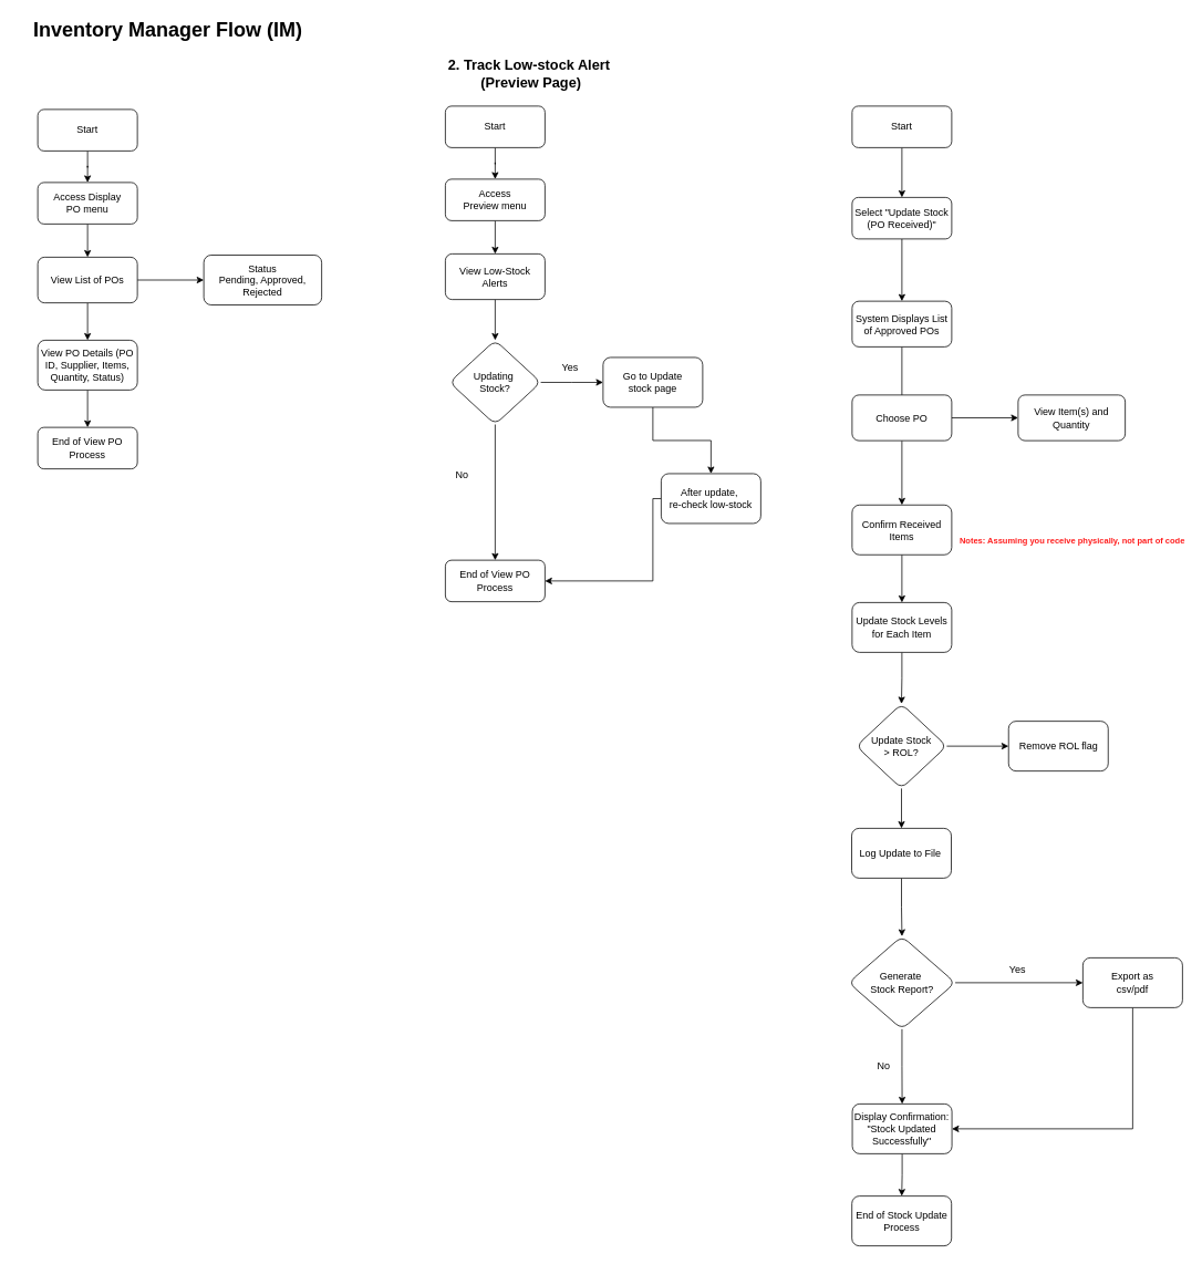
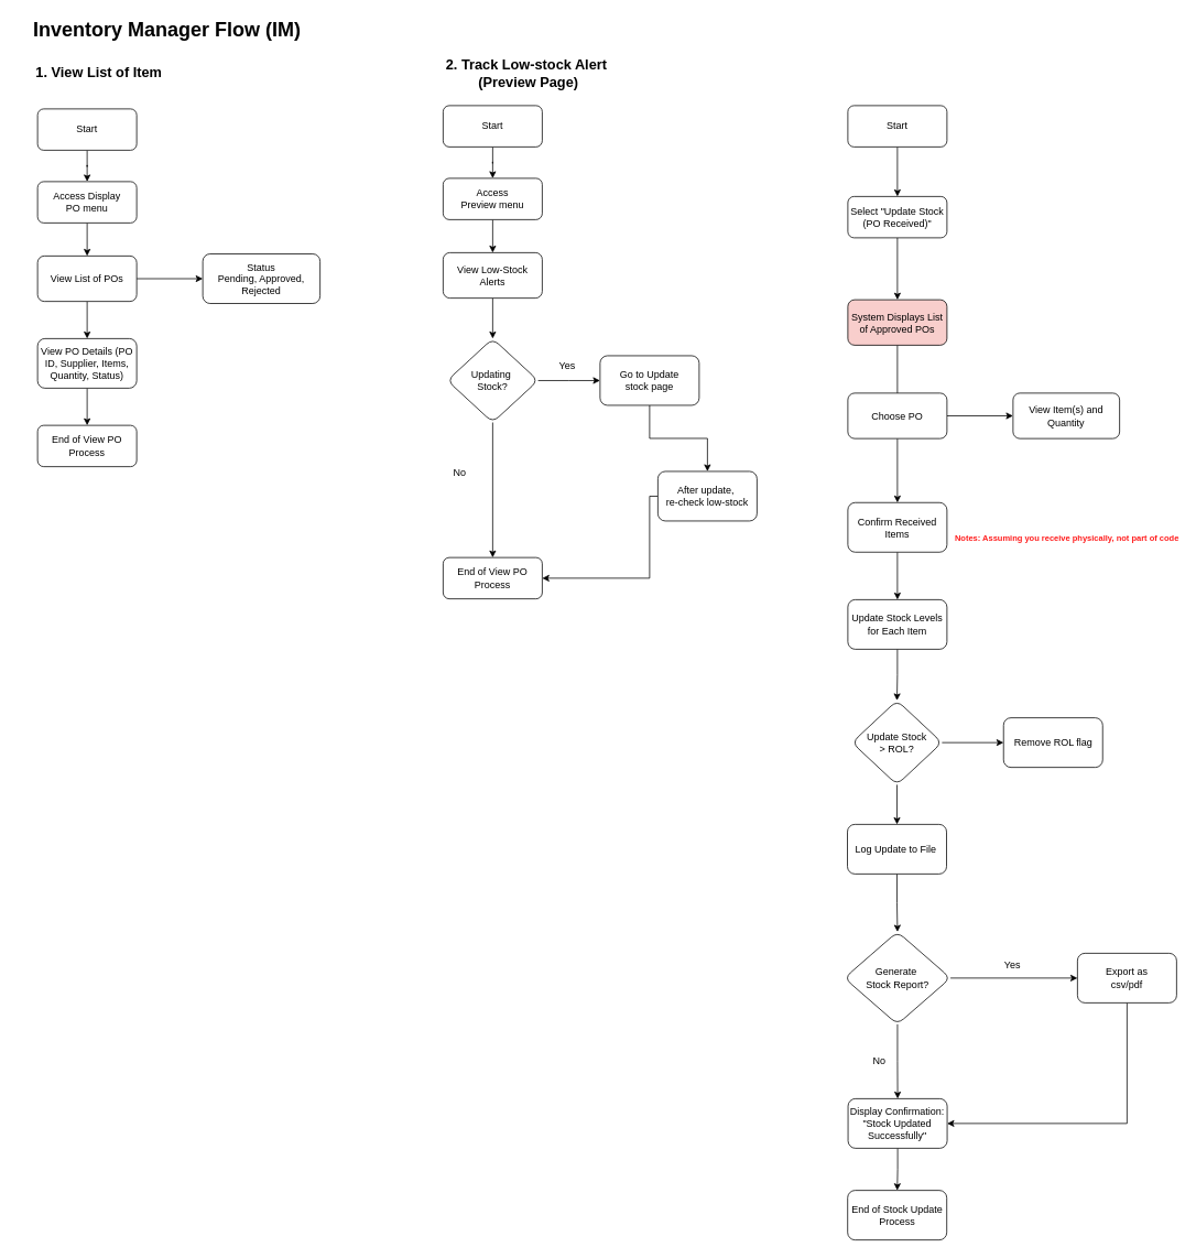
  <mxCell id="0" />
  <mxCell id="1" parent="0" />
  <mxCell id="2" value="Inventory Manager Flow (IM)" style="text;html=1;align=center;verticalAlign=middle;whiteSpace=wrap;rounded=0;fontSize=24;fontStyle=1" parent="1" vertex="1"><mxGeometry x="20" y="20" width="364" height="30" as="geometry" /></mxCell>
+ <mxCell id="3" value="1. View List of Item" style="text;html=1;align=center;verticalAlign=middle;whiteSpace=wrap;rounded=0;fontSize=17;fontStyle=1" parent="1" vertex="1"><mxGeometry x="27" y="73" width="185" height="30" as="geometry" /></mxCell>
  <mxCell id="4" value="" style="edgeStyle=orthogonalEdgeStyle;rounded=0;orthogonalLoop=1;jettySize=auto;html=1;" parent="1" source="5" target="7" edge="1"><mxGeometry relative="1" as="geometry" /></mxCell>
  <mxCell id="5" value="Start" style="rounded=1;whiteSpace=wrap;html=1;" parent="1" vertex="1"><mxGeometry x="1026" y="127" width="120" height="50" as="geometry" /></mxCell>
  <mxCell id="6" value="" style="edgeStyle=orthogonalEdgeStyle;rounded=0;orthogonalLoop=1;jettySize=auto;html=1;" parent="1" source="7" target="9" edge="1"><mxGeometry relative="1" as="geometry" /></mxCell>
  <mxCell id="7" value="Select &quot;Update Stock (PO Received)&quot;" style="whiteSpace=wrap;html=1;rounded=1;" parent="1" vertex="1"><mxGeometry x="1026" y="237" width="120" height="50" as="geometry" /></mxCell>
  <mxCell id="8" style="edgeStyle=orthogonalEdgeStyle;rounded=0;orthogonalLoop=1;jettySize=auto;html=1;entryX=0.5;entryY=0;entryDx=0;entryDy=0;endArrow=none;" edge="1" parent="1" source="9" target="23"><mxGeometry relative="1" as="geometry" /></mxCell>
- <mxCell id="9" value="System Displays List of Approved POs" style="whiteSpace=wrap;html=1;rounded=1;" parent="1" vertex="1"><mxGeometry x="1026" y="362" width="120" height="55" as="geometry" /></mxCell>
+ <mxCell id="9" value="System Displays List of Approved POs" style="whiteSpace=wrap;html=1;rounded=1;fillColor=#f8cecc;" parent="1" vertex="1"><mxGeometry x="1026" y="362" width="120" height="55" as="geometry" /></mxCell>
  <mxCell id="10" value="" style="edgeStyle=orthogonalEdgeStyle;rounded=0;orthogonalLoop=1;jettySize=auto;html=1;" parent="1" source="11" target="13" edge="1"><mxGeometry relative="1" as="geometry" /></mxCell>
  <mxCell id="11" value="Start" style="rounded=1;whiteSpace=wrap;html=1;" parent="1" vertex="1"><mxGeometry x="45" y="131" width="120" height="50" as="geometry" /></mxCell>
  <mxCell id="12" value="" style="edgeStyle=orthogonalEdgeStyle;rounded=0;orthogonalLoop=1;jettySize=auto;html=1;" parent="1" source="13" target="16" edge="1"><mxGeometry relative="1" as="geometry" /></mxCell>
  <mxCell id="13" value="Access Display PO&lt;span style=&quot;background-color: transparent;&quot;&gt;&amp;nbsp;m&lt;/span&gt;&lt;span style=&quot;background-color: transparent;&quot;&gt;enu&lt;/span&gt;" style="whiteSpace=wrap;html=1;rounded=1;" parent="1" vertex="1"><mxGeometry x="45" y="219" width="120" height="50" as="geometry" /></mxCell>
  <mxCell id="14" value="" style="edgeStyle=orthogonalEdgeStyle;rounded=0;orthogonalLoop=1;jettySize=auto;html=1;" parent="1" source="16" target="18" edge="1"><mxGeometry relative="1" as="geometry" /></mxCell>
  <mxCell id="15" value="" style="edgeStyle=orthogonalEdgeStyle;rounded=0;orthogonalLoop=1;jettySize=auto;html=1;" parent="1" source="16" target="20" edge="1"><mxGeometry relative="1" as="geometry" /></mxCell>
  <mxCell id="16" value="View List of POs" style="whiteSpace=wrap;html=1;rounded=1;" parent="1" vertex="1"><mxGeometry x="45" y="309" width="120" height="55" as="geometry" /></mxCell>
  <mxCell id="17" value="" style="edgeStyle=orthogonalEdgeStyle;rounded=0;orthogonalLoop=1;jettySize=auto;html=1;" parent="1" source="18" target="19" edge="1"><mxGeometry relative="1" as="geometry" /></mxCell>
  <mxCell id="18" value="View PO Details (PO ID, Supplier, Items, Quantity, Status)" style="whiteSpace=wrap;html=1;rounded=1;" parent="1" vertex="1"><mxGeometry x="45" y="409" width="120" height="60" as="geometry" /></mxCell>
  <mxCell id="19" value="End of View PO Process" style="whiteSpace=wrap;html=1;rounded=1;" parent="1" vertex="1"><mxGeometry x="45" y="514" width="120" height="50" as="geometry" /></mxCell>
  <mxCell id="20" value="Status&lt;div&gt;Pending, Approved, Rejected&lt;br&gt;&lt;/div&gt;" style="whiteSpace=wrap;html=1;rounded=1;" parent="1" vertex="1"><mxGeometry x="245" y="306.5" width="142" height="60" as="geometry" /></mxCell>
  <mxCell id="21" value="" style="edgeStyle=orthogonalEdgeStyle;rounded=0;orthogonalLoop=1;jettySize=auto;html=1;" edge="1" parent="1" source="23" target="24"><mxGeometry relative="1" as="geometry" /></mxCell>
  <mxCell id="22" value="" style="edgeStyle=orthogonalEdgeStyle;rounded=0;orthogonalLoop=1;jettySize=auto;html=1;" edge="1" parent="1" source="23" target="26"><mxGeometry relative="1" as="geometry" /></mxCell>
  <mxCell id="23" value="Choose PO" style="whiteSpace=wrap;html=1;rounded=1;" vertex="1" parent="1"><mxGeometry x="1026" y="475" width="120" height="55" as="geometry" /></mxCell>
  <mxCell id="24" value="View Item(s) and Quantity" style="whiteSpace=wrap;html=1;rounded=1;" vertex="1" parent="1"><mxGeometry x="1226" y="475" width="129" height="55" as="geometry" /></mxCell>
  <mxCell id="25" value="" style="edgeStyle=orthogonalEdgeStyle;rounded=0;orthogonalLoop=1;jettySize=auto;html=1;" edge="1" parent="1" source="26" target="29"><mxGeometry relative="1" as="geometry" /></mxCell>
  <mxCell id="26" value="Confirm Received Items" style="whiteSpace=wrap;html=1;rounded=1;" vertex="1" parent="1"><mxGeometry x="1026" y="607.5" width="120" height="60" as="geometry" /></mxCell>
  <mxCell id="27" value="Notes: Assuming you receive physically, not part of code" style="text;html=1;align=center;verticalAlign=middle;resizable=0;points=[];autosize=1;strokeColor=none;fillColor=none;fontStyle=1;fontColor=#FF1A1A;fontSize=10;" vertex="1" parent="1"><mxGeometry x="1155.5" y="635" width="270" height="30" as="geometry" /></mxCell>
  <mxCell id="28" value="" style="edgeStyle=orthogonalEdgeStyle;rounded=0;orthogonalLoop=1;jettySize=auto;html=1;" edge="1" parent="1" source="29" target="32"><mxGeometry relative="1" as="geometry" /></mxCell>
  <mxCell id="29" value="Update Stock Levels for Each Item" style="whiteSpace=wrap;html=1;rounded=1;" vertex="1" parent="1"><mxGeometry x="1026" y="725" width="120" height="60" as="geometry" /></mxCell>
  <mxCell id="30" value="" style="edgeStyle=orthogonalEdgeStyle;rounded=0;orthogonalLoop=1;jettySize=auto;html=1;" edge="1" parent="1" source="32" target="33"><mxGeometry relative="1" as="geometry" /></mxCell>
  <mxCell id="31" value="" style="edgeStyle=orthogonalEdgeStyle;rounded=0;orthogonalLoop=1;jettySize=auto;html=1;" edge="1" parent="1" source="32" target="35"><mxGeometry relative="1" as="geometry" /></mxCell>
  <mxCell id="32" value="Update Stock&lt;div&gt;&amp;gt; ROL?&lt;/div&gt;" style="rhombus;whiteSpace=wrap;html=1;rounded=1;" vertex="1" parent="1"><mxGeometry x="1031" y="847" width="109" height="102" as="geometry" /></mxCell>
  <mxCell id="33" value="Remove ROL flag" style="whiteSpace=wrap;html=1;rounded=1;" vertex="1" parent="1"><mxGeometry x="1214.5" y="868" width="120" height="60" as="geometry" /></mxCell>
  <mxCell id="34" value="" style="edgeStyle=orthogonalEdgeStyle;rounded=0;orthogonalLoop=1;jettySize=auto;html=1;" edge="1" parent="1" source="35" target="58"><mxGeometry relative="1" as="geometry" /></mxCell>
  <mxCell id="35" value="Log Update to File&amp;nbsp;" style="whiteSpace=wrap;html=1;rounded=1;" vertex="1" parent="1"><mxGeometry x="1025.5" y="997" width="120" height="60" as="geometry" /></mxCell>
  <mxCell id="36" value="" style="edgeStyle=orthogonalEdgeStyle;rounded=0;orthogonalLoop=1;jettySize=auto;html=1;" edge="1" parent="1" source="37" target="38"><mxGeometry relative="1" as="geometry" /></mxCell>
  <mxCell id="37" value="Display Confirmation: &quot;Stock Updated Successfully&quot;" style="whiteSpace=wrap;html=1;rounded=1;" vertex="1" parent="1"><mxGeometry x="1026.25" y="1329" width="120" height="60" as="geometry" /></mxCell>
  <mxCell id="38" value="End of Stock Update Process" style="whiteSpace=wrap;html=1;rounded=1;" vertex="1" parent="1"><mxGeometry x="1025.75" y="1440" width="120" height="60" as="geometry" /></mxCell>
  <mxCell id="39" value="2. Track Low-stock Alert&amp;nbsp;&lt;div&gt;(Preview Page)&lt;/div&gt;" style="text;html=1;align=center;verticalAlign=middle;whiteSpace=wrap;rounded=0;fontSize=17;fontStyle=1" vertex="1" parent="1"><mxGeometry x="493" y="74" width="293" height="30" as="geometry" /></mxCell>
  <mxCell id="40" value="" style="edgeStyle=orthogonalEdgeStyle;rounded=0;orthogonalLoop=1;jettySize=auto;html=1;" edge="1" parent="1" source="41" target="43"><mxGeometry relative="1" as="geometry" /></mxCell>
  <mxCell id="41" value="Start" style="rounded=1;whiteSpace=wrap;html=1;" vertex="1" parent="1"><mxGeometry x="536" y="127" width="120" height="50" as="geometry" /></mxCell>
  <mxCell id="42" value="" style="edgeStyle=orthogonalEdgeStyle;rounded=0;orthogonalLoop=1;jettySize=auto;html=1;" edge="1" parent="1" source="43" target="45"><mxGeometry relative="1" as="geometry" /></mxCell>
  <mxCell id="43" value="Access Preview&lt;span style=&quot;background-color: transparent;&quot;&gt;&amp;nbsp;m&lt;/span&gt;&lt;span style=&quot;background-color: transparent;&quot;&gt;enu&lt;/span&gt;" style="whiteSpace=wrap;html=1;rounded=1;" vertex="1" parent="1"><mxGeometry x="536" y="215" width="120" height="50" as="geometry" /></mxCell>
  <mxCell id="44" value="" style="edgeStyle=orthogonalEdgeStyle;rounded=0;orthogonalLoop=1;jettySize=auto;html=1;" edge="1" parent="1" source="45" target="49"><mxGeometry relative="1" as="geometry" /></mxCell>
  <mxCell id="45" value="View Low-Stock Alerts" style="whiteSpace=wrap;html=1;rounded=1;" vertex="1" parent="1"><mxGeometry x="536" y="305" width="120" height="55" as="geometry" /></mxCell>
  <mxCell id="46" value="" style="edgeStyle=orthogonalEdgeStyle;rounded=0;orthogonalLoop=1;jettySize=auto;html=1;exitX=0.5;exitY=1;exitDx=0;exitDy=0;" edge="1" parent="1" source="49" target="47"><mxGeometry relative="1" as="geometry"><mxPoint x="596" y="629" as="sourcePoint" /></mxGeometry></mxCell>
  <mxCell id="47" value="End of View PO Process" style="whiteSpace=wrap;html=1;rounded=1;" vertex="1" parent="1"><mxGeometry x="536" y="674" width="120" height="50" as="geometry" /></mxCell>
  <mxCell id="48" value="" style="edgeStyle=orthogonalEdgeStyle;rounded=0;orthogonalLoop=1;jettySize=auto;html=1;" edge="1" parent="1" source="49" target="51"><mxGeometry relative="1" as="geometry" /></mxCell>
  <mxCell id="49" value="Updating&amp;nbsp;&lt;div&gt;Stock?&lt;/div&gt;" style="rhombus;whiteSpace=wrap;html=1;rounded=1;" vertex="1" parent="1"><mxGeometry x="541" y="409" width="110" height="101.5" as="geometry" /></mxCell>
  <mxCell id="50" value="" style="edgeStyle=orthogonalEdgeStyle;rounded=0;orthogonalLoop=1;jettySize=auto;html=1;" edge="1" parent="1" source="51" target="53"><mxGeometry relative="1" as="geometry" /></mxCell>
  <mxCell id="51" value="Go to Update&lt;div&gt;stock page&lt;/div&gt;" style="whiteSpace=wrap;html=1;rounded=1;" vertex="1" parent="1"><mxGeometry x="726" y="429.75" width="120" height="60" as="geometry" /></mxCell>
  <mxCell id="52" style="edgeStyle=orthogonalEdgeStyle;rounded=0;orthogonalLoop=1;jettySize=auto;html=1;entryX=1;entryY=0.5;entryDx=0;entryDy=0;" edge="1" parent="1" source="53" target="47"><mxGeometry relative="1" as="geometry"><Array as="points"><mxPoint x="786" y="699" /></Array></mxGeometry></mxCell>
  <mxCell id="53" value="After update,&amp;nbsp;&lt;div&gt;re-check low-stock&lt;/div&gt;" style="whiteSpace=wrap;html=1;rounded=1;" vertex="1" parent="1"><mxGeometry x="796" y="569.75" width="120" height="60" as="geometry" /></mxCell>
  <mxCell id="54" value="Yes" style="text;html=1;align=center;verticalAlign=middle;resizable=0;points=[];autosize=1;strokeColor=none;fillColor=none;" vertex="1" parent="1"><mxGeometry x="666" y="427" width="40" height="30" as="geometry" /></mxCell>
  <mxCell id="55" value="No" style="text;html=1;align=center;verticalAlign=middle;resizable=0;points=[];autosize=1;strokeColor=none;fillColor=none;" vertex="1" parent="1"><mxGeometry x="536" y="557" width="40" height="30" as="geometry" /></mxCell>
  <mxCell id="56" value="" style="edgeStyle=orthogonalEdgeStyle;rounded=0;orthogonalLoop=1;jettySize=auto;html=1;" edge="1" parent="1" source="58" target="60"><mxGeometry relative="1" as="geometry" /></mxCell>
  <mxCell id="57" value="" style="edgeStyle=orthogonalEdgeStyle;rounded=0;orthogonalLoop=1;jettySize=auto;html=1;" edge="1" parent="1" source="58" target="37"><mxGeometry relative="1" as="geometry" /></mxCell>
  <mxCell id="58" value="Generate&amp;nbsp;&lt;div&gt;Stock Report?&lt;/div&gt;" style="rhombus;whiteSpace=wrap;html=1;rounded=1;" vertex="1" parent="1"><mxGeometry x="1021.75" y="1127" width="128.5" height="112" as="geometry" /></mxCell>
  <mxCell id="59" style="edgeStyle=orthogonalEdgeStyle;rounded=0;orthogonalLoop=1;jettySize=auto;html=1;entryX=1;entryY=0.5;entryDx=0;entryDy=0;" edge="1" parent="1" source="60" target="37"><mxGeometry relative="1" as="geometry"><Array as="points"><mxPoint x="1364" y="1359" /></Array></mxGeometry></mxCell>
  <mxCell id="60" value="Export as&lt;div&gt;csv/pdf&lt;/div&gt;" style="whiteSpace=wrap;html=1;rounded=1;" vertex="1" parent="1"><mxGeometry x="1304" y="1153" width="120" height="60" as="geometry" /></mxCell>
  <mxCell id="61" value="Yes" style="text;html=1;align=center;verticalAlign=middle;resizable=0;points=[];autosize=1;strokeColor=none;fillColor=none;" vertex="1" parent="1"><mxGeometry x="1205" y="1153" width="40" height="30" as="geometry" /></mxCell>
  <mxCell id="62" value="No" style="text;html=1;align=center;verticalAlign=middle;resizable=0;points=[];autosize=1;strokeColor=none;fillColor=none;" vertex="1" parent="1"><mxGeometry x="1044" y="1269" width="40" height="30" as="geometry" /></mxCell>
